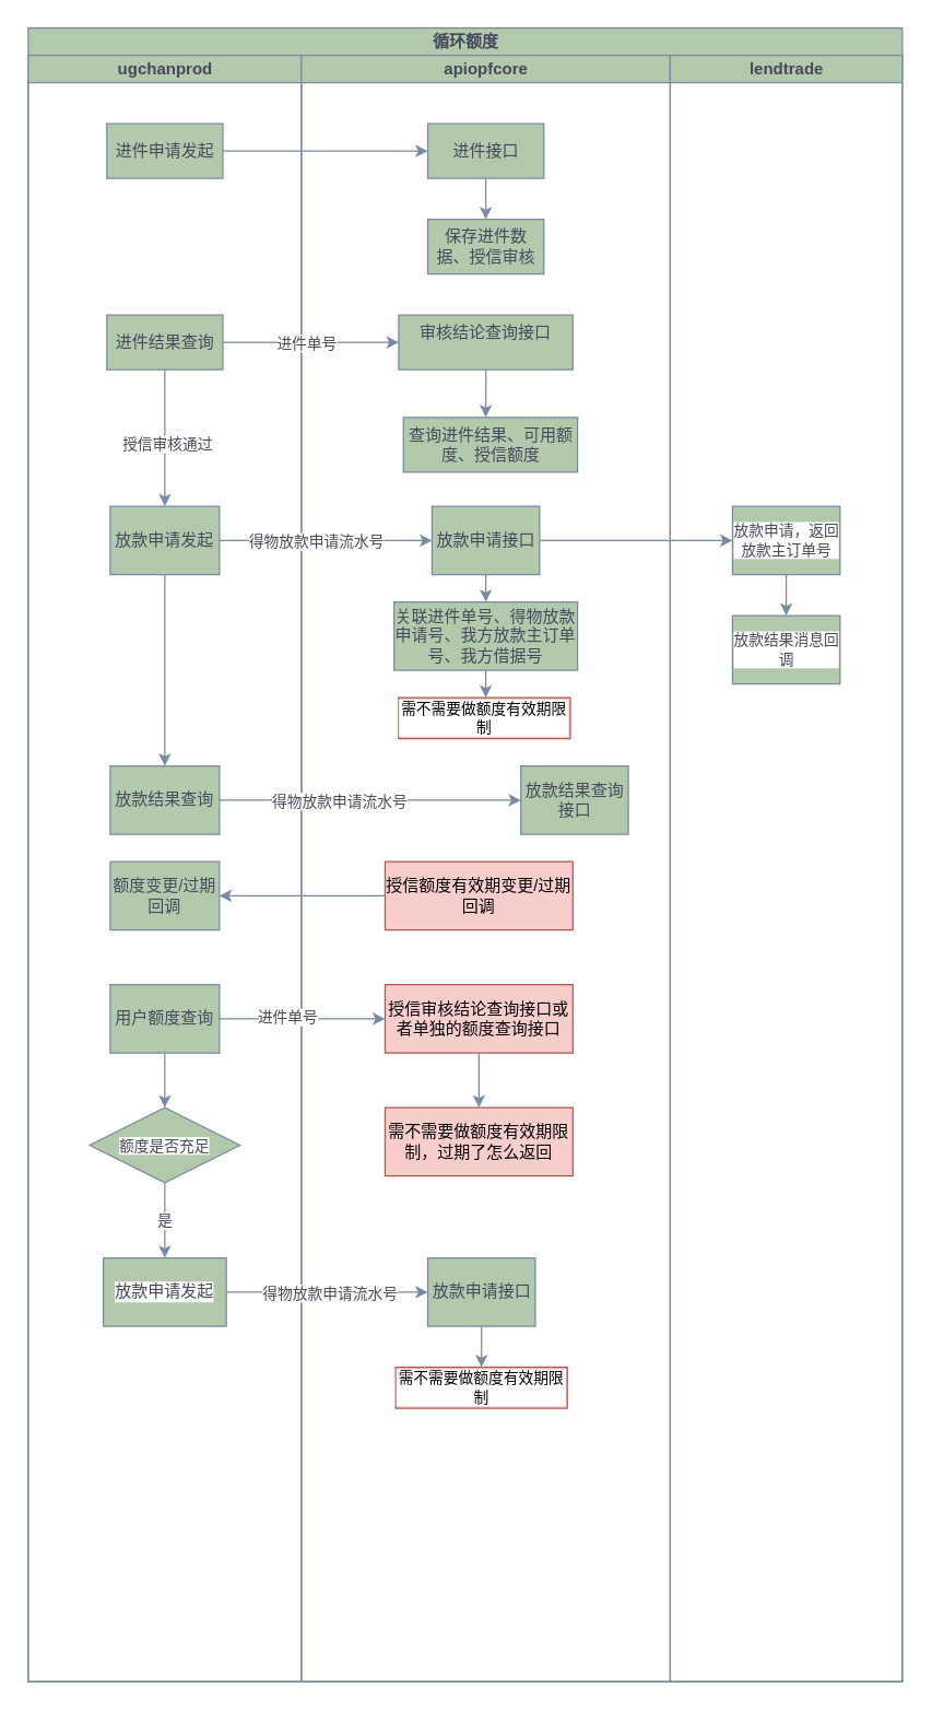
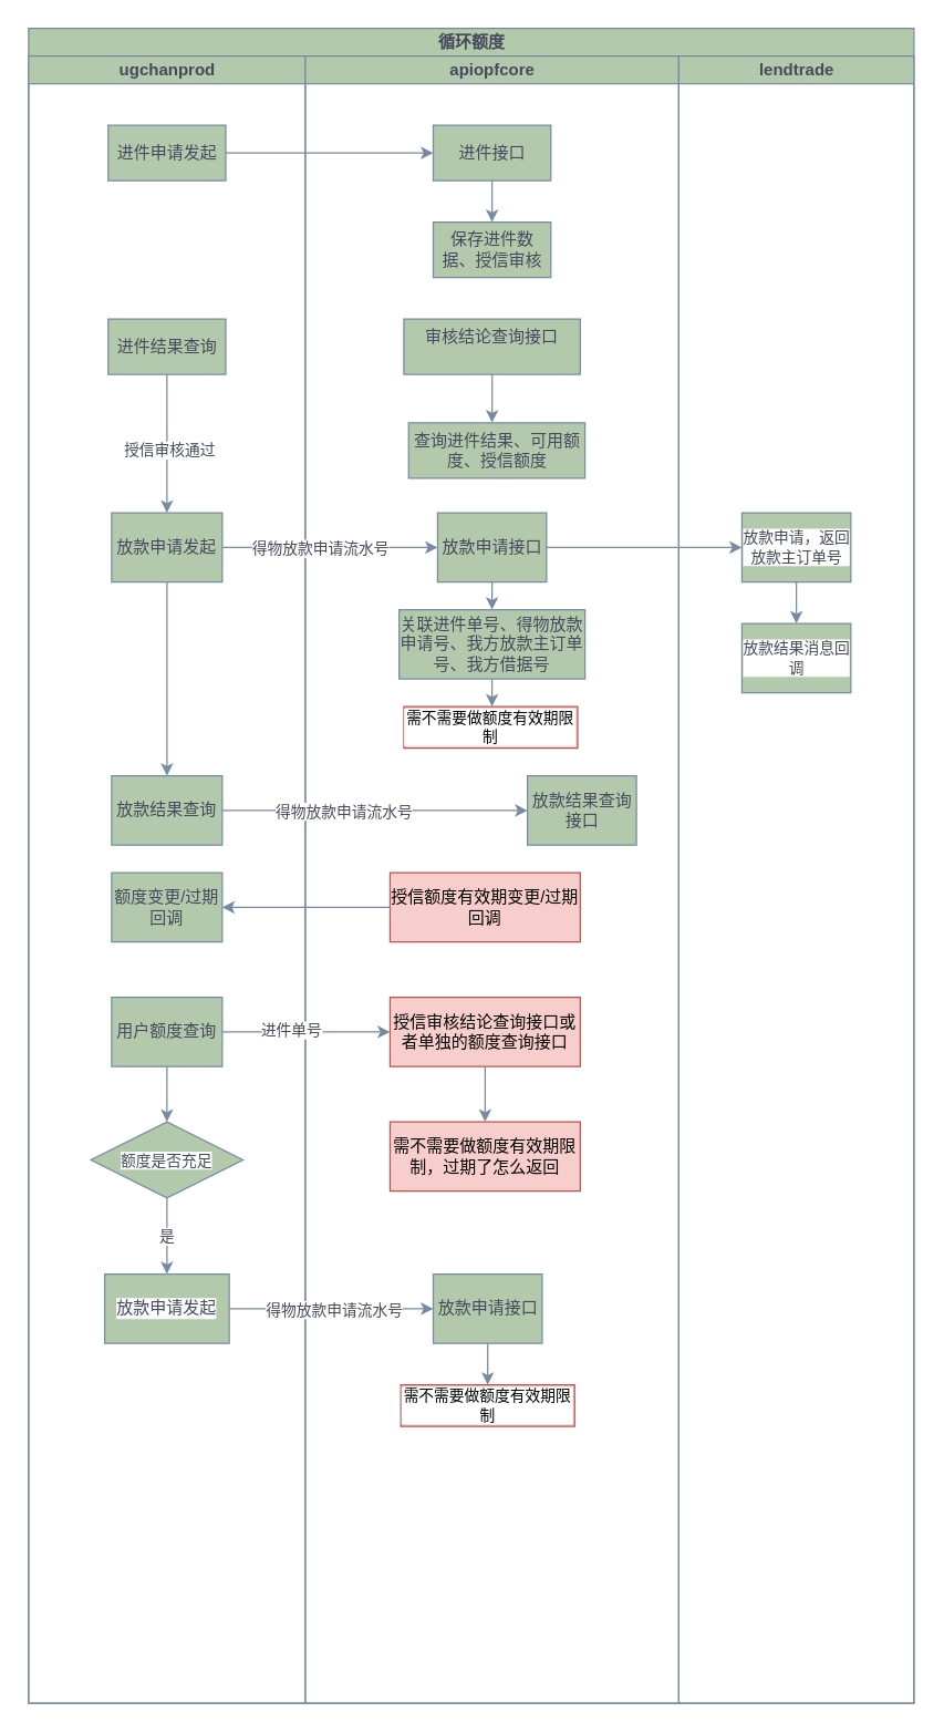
  <mxCell id="0" />
  <mxCell id="1" parent="0" />
  <mxCell id="2" value="循环额度" style="swimlane;childLayout=stackLayout;resizeParent=1;resizeParentMax=0;startSize=20;html=1;labelBackgroundColor=none;fillColor=#B2C9AB;strokeColor=#788AA3;fontColor=#46495D;" vertex="1" parent="1"><mxGeometry x="20" y="20" width="640" height="1210" as="geometry" /></mxCell>
  <mxCell id="3" value="ugchanprod" style="swimlane;startSize=20;html=1;labelBackgroundColor=none;fillColor=#B2C9AB;strokeColor=#788AA3;fontColor=#46495D;" vertex="1" parent="2"><mxGeometry y="20" width="200" height="1190" as="geometry" /></mxCell>
  <mxCell id="4" value="进件申请发起" style="rounded=0;whiteSpace=wrap;html=1;strokeColor=#788AA3;fontColor=#46495D;fillColor=#B2C9AB;" vertex="1" parent="3"><mxGeometry x="57.5" y="50" width="85" height="40" as="geometry" /></mxCell>
  <mxCell id="5" value="放款结果查询" style="whiteSpace=wrap;html=1;fillColor=#B2C9AB;strokeColor=#788AA3;fontColor=#46495D;rounded=0;" vertex="1" parent="3"><mxGeometry x="60" y="520" width="80" height="50" as="geometry" /></mxCell>
  <mxCell id="6" style="edgeStyle=orthogonalEdgeStyle;shape=connector;curved=0;rounded=1;orthogonalLoop=1;jettySize=auto;html=1;entryX=0.5;entryY=0;entryDx=0;entryDy=0;strokeColor=#788AA3;align=center;verticalAlign=middle;fontFamily=Helvetica;fontSize=11;fontColor=#46495D;labelBackgroundColor=default;endArrow=classic;fillColor=#B2C9AB;" edge="1" parent="3" source="7" target="10"><mxGeometry relative="1" as="geometry" /></mxCell>
  <mxCell id="7" value="用户额度查询" style="whiteSpace=wrap;html=1;fillColor=#B2C9AB;strokeColor=#788AA3;fontColor=#46495D;rounded=0;" vertex="1" parent="3"><mxGeometry x="60" y="680" width="80" height="50" as="geometry" /></mxCell>
  <mxCell id="8" value="额度变更/过期回调" style="whiteSpace=wrap;html=1;fillColor=#B2C9AB;strokeColor=#788AA3;fontColor=#46495D;rounded=0;" vertex="1" parent="3"><mxGeometry x="60" y="590" width="80" height="50" as="geometry" /></mxCell>
  <mxCell id="9" value="是" style="edgeStyle=orthogonalEdgeStyle;shape=connector;curved=0;rounded=1;orthogonalLoop=1;jettySize=auto;html=1;strokeColor=#788AA3;align=center;verticalAlign=middle;fontFamily=Helvetica;fontSize=11;fontColor=#46495D;labelBackgroundColor=default;endArrow=classic;fillColor=#B2C9AB;" edge="1" parent="3" source="10" target="11"><mxGeometry relative="1" as="geometry" /></mxCell>
  <mxCell id="10" value="额度是否充足" style="rhombus;whiteSpace=wrap;html=1;strokeColor=#788AA3;fontFamily=Helvetica;fontSize=11;fontColor=#46495D;labelBackgroundColor=default;fillColor=#B2C9AB;" vertex="1" parent="3"><mxGeometry x="45" y="770" width="110" height="55" as="geometry" /></mxCell>
  <mxCell id="11" value="&lt;span style=&quot;font-size: 12px; background-color: rgb(251, 251, 251);&quot;&gt;放款申请发起&lt;/span&gt;" style="whiteSpace=wrap;html=1;fontSize=11;fillColor=#B2C9AB;strokeColor=#788AA3;fontColor=#46495D;labelBackgroundColor=default;" vertex="1" parent="3"><mxGeometry x="55" y="880" width="90" height="50" as="geometry" /></mxCell>
  <mxCell id="12" value="apiopfcore" style="swimlane;startSize=20;html=1;labelBackgroundColor=none;fillColor=#B2C9AB;strokeColor=#788AA3;fontColor=#46495D;" vertex="1" parent="2"><mxGeometry x="200" y="20" width="270" height="1190" as="geometry" /></mxCell>
  <mxCell id="13" value="" style="edgeStyle=orthogonalEdgeStyle;rounded=0;orthogonalLoop=1;jettySize=auto;html=1;strokeColor=#788AA3;fontColor=#46495D;fillColor=#B2C9AB;" edge="1" parent="12" source="14" target="15"><mxGeometry relative="1" as="geometry" /></mxCell>
  <mxCell id="14" value="进件接口" style="rounded=0;whiteSpace=wrap;html=1;strokeColor=#788AA3;fontColor=#46495D;fillColor=#B2C9AB;" vertex="1" parent="12"><mxGeometry x="92.5" y="50" width="85" height="40" as="geometry" /></mxCell>
  <mxCell id="15" value="保存进件数据、授信审核" style="rounded=0;whiteSpace=wrap;html=1;strokeColor=#788AA3;fontColor=#46495D;fillColor=#B2C9AB;" vertex="1" parent="12"><mxGeometry x="92.5" y="120" width="85" height="40" as="geometry" /></mxCell>
  <mxCell id="16" value="进件结果查询" style="rounded=0;whiteSpace=wrap;html=1;strokeColor=#788AA3;fontColor=#46495D;fillColor=#B2C9AB;" vertex="1" parent="12"><mxGeometry x="-142.5" y="190" width="85" height="40" as="geometry" /></mxCell>
  <mxCell id="17" value="" style="edgeStyle=orthogonalEdgeStyle;shape=connector;curved=0;rounded=1;orthogonalLoop=1;jettySize=auto;html=1;strokeColor=#788AA3;align=center;verticalAlign=middle;fontFamily=Helvetica;fontSize=11;fontColor=#46495D;labelBackgroundColor=default;endArrow=classic;fillColor=#B2C9AB;entryX=0.473;entryY=-0.005;entryDx=0;entryDy=0;entryPerimeter=0;" edge="1" parent="12" source="18" target="26"><mxGeometry relative="1" as="geometry"><mxPoint x="135" y="250" as="targetPoint" /></mxGeometry></mxCell>
  <mxCell id="18" value="审核结论查询接口&lt;div&gt;&lt;br&gt;&lt;/div&gt;" style="rounded=0;whiteSpace=wrap;html=1;strokeColor=#788AA3;fontColor=#46495D;fillColor=#B2C9AB;" vertex="1" parent="12"><mxGeometry x="71.25" y="190" width="127.5" height="40" as="geometry" /></mxCell>
- <mxCell id="19" style="edgeStyle=orthogonalEdgeStyle;rounded=0;orthogonalLoop=1;jettySize=auto;html=1;entryX=0;entryY=0.5;entryDx=0;entryDy=0;strokeColor=#788AA3;fontColor=#46495D;fillColor=#B2C9AB;" edge="1" parent="12" source="16" target="18"><mxGeometry relative="1" as="geometry" /></mxCell>
- <mxCell id="20" value="进件单号" style="edgeLabel;html=1;align=center;verticalAlign=middle;resizable=0;points=[];strokeColor=#788AA3;fontColor=#46495D;fillColor=#B2C9AB;" vertex="1" connectable="0" parent="19"><mxGeometry x="-0.337" y="1" relative="1" as="geometry"><mxPoint x="18" y="1" as="offset" /></mxGeometry></mxCell>
  <mxCell id="21" style="edgeStyle=orthogonalEdgeStyle;shape=connector;curved=0;rounded=1;orthogonalLoop=1;jettySize=auto;html=1;strokeColor=#788AA3;align=center;verticalAlign=middle;fontFamily=Helvetica;fontSize=11;fontColor=#46495D;labelBackgroundColor=default;endArrow=classic;fillColor=#B2C9AB;" edge="1" parent="12" source="22" target="29"><mxGeometry relative="1" as="geometry" /></mxCell>
  <mxCell id="22" value="关联进件单号、得物放款申请号、我方放款主订单号、我方借据号" style="whiteSpace=wrap;html=1;fillColor=#B2C9AB;strokeColor=#788AA3;fontColor=#46495D;rounded=0;" vertex="1" parent="12"><mxGeometry x="67.83" y="400" width="134.37" height="50" as="geometry" /></mxCell>
  <mxCell id="23" value="放款结果查询接口" style="whiteSpace=wrap;html=1;fillColor=#B2C9AB;strokeColor=#788AA3;fontColor=#46495D;rounded=0;" vertex="1" parent="12"><mxGeometry x="160.63" y="520" width="78.75" height="50" as="geometry" /></mxCell>
  <mxCell id="24" value="" style="edgeStyle=orthogonalEdgeStyle;shape=connector;curved=0;rounded=1;orthogonalLoop=1;jettySize=auto;html=1;strokeColor=#788AA3;align=center;verticalAlign=middle;fontFamily=Helvetica;fontSize=11;fontColor=#46495D;labelBackgroundColor=default;endArrow=classic;fillColor=#B2C9AB;" edge="1" parent="12" source="25" target="27"><mxGeometry relative="1" as="geometry" /></mxCell>
  <mxCell id="25" value="授信审核结论查询接口或者单独的额度查询接口" style="whiteSpace=wrap;html=1;fillColor=#f8cecc;strokeColor=#b85450;rounded=0;" vertex="1" parent="12"><mxGeometry x="61.25" y="680" width="137.5" height="50" as="geometry" /></mxCell>
  <mxCell id="26" value="&lt;div&gt;查询进件结果、可用额度、授信额度&lt;br&gt;&lt;/div&gt;" style="rounded=0;whiteSpace=wrap;html=1;strokeColor=#788AA3;fontColor=#46495D;fillColor=#B2C9AB;" vertex="1" parent="12"><mxGeometry x="74.69" y="265" width="127.5" height="40" as="geometry" /></mxCell>
  <mxCell id="27" value="需不需要做额度有效期限制，过期了怎么返回" style="whiteSpace=wrap;html=1;fillColor=#f8cecc;strokeColor=#b85450;rounded=0;" vertex="1" parent="12"><mxGeometry x="61.25" y="770" width="137.5" height="50" as="geometry" /></mxCell>
  <mxCell id="28" value="授信额度有效期变更/过期回调" style="whiteSpace=wrap;html=1;fillColor=#f8cecc;strokeColor=#b85450;rounded=0;" vertex="1" parent="12"><mxGeometry x="61.25" y="590" width="137.5" height="50" as="geometry" /></mxCell>
  <mxCell id="29" value="需不需要做额度有效期限制" style="whiteSpace=wrap;html=1;fillColor=#f8cecc;strokeColor=#b85450;rounded=0;fontFamily=Helvetica;fontSize=11;labelBackgroundColor=default;" vertex="1" parent="12"><mxGeometry x="71.25" y="470" width="125.62" height="30" as="geometry" /></mxCell>
  <mxCell id="30" style="edgeStyle=orthogonalEdgeStyle;shape=connector;curved=0;rounded=1;orthogonalLoop=1;jettySize=auto;html=1;entryX=0.5;entryY=0;entryDx=0;entryDy=0;strokeColor=#788AA3;align=center;verticalAlign=middle;fontFamily=Helvetica;fontSize=11;fontColor=#46495D;labelBackgroundColor=default;endArrow=classic;fillColor=#B2C9AB;" edge="1" parent="12" source="31" target="32"><mxGeometry relative="1" as="geometry" /></mxCell>
  <mxCell id="31" value="放款申请接口" style="whiteSpace=wrap;html=1;fillColor=#B2C9AB;strokeColor=#788AA3;fontColor=#46495D;rounded=0;" vertex="1" parent="12"><mxGeometry x="92.5" y="880" width="78.75" height="50" as="geometry" /></mxCell>
  <mxCell id="32" value="需不需要做额度有效期限制" style="whiteSpace=wrap;html=1;fillColor=#f8cecc;strokeColor=#b85450;rounded=0;fontFamily=Helvetica;fontSize=11;labelBackgroundColor=default;" vertex="1" parent="12"><mxGeometry x="69.06" y="960" width="125.62" height="30" as="geometry" /></mxCell>
  <mxCell id="33" value="lendtrade" style="swimlane;startSize=20;html=1;labelBackgroundColor=none;fillColor=#B2C9AB;strokeColor=#788AA3;fontColor=#46495D;" vertex="1" parent="2"><mxGeometry x="470" y="20" width="170" height="1190" as="geometry" /></mxCell>
  <mxCell id="34" value="" style="edgeStyle=orthogonalEdgeStyle;shape=connector;curved=0;rounded=1;orthogonalLoop=1;jettySize=auto;html=1;strokeColor=#788AA3;align=center;verticalAlign=middle;fontFamily=Helvetica;fontSize=11;fontColor=#46495D;labelBackgroundColor=default;endArrow=classic;fillColor=#B2C9AB;" edge="1" parent="33" source="38" target="35"><mxGeometry relative="1" as="geometry" /></mxCell>
  <mxCell id="35" value="放款结果消息回调" style="whiteSpace=wrap;html=1;fillColor=#B2C9AB;strokeColor=#788AA3;fontColor=#46495D;rounded=0;fontFamily=Helvetica;fontSize=11;labelBackgroundColor=default;" vertex="1" parent="33"><mxGeometry x="45.63" y="410" width="78.75" height="50" as="geometry" /></mxCell>
  <mxCell id="36" value="放款申请发起" style="whiteSpace=wrap;html=1;fillColor=#B2C9AB;strokeColor=#788AA3;fontColor=#46495D;rounded=0;" vertex="1" parent="33"><mxGeometry x="-409.99" y="330" width="80" height="50" as="geometry" /></mxCell>
  <mxCell id="37" value="放款申请接口" style="whiteSpace=wrap;html=1;fillColor=#B2C9AB;strokeColor=#788AA3;fontColor=#46495D;rounded=0;" vertex="1" parent="33"><mxGeometry x="-174.36" y="330" width="78.75" height="50" as="geometry" /></mxCell>
  <mxCell id="38" value="放款申请，返回放款主订单号" style="whiteSpace=wrap;html=1;fillColor=#B2C9AB;strokeColor=#788AA3;fontColor=#46495D;rounded=0;fontFamily=Helvetica;fontSize=11;labelBackgroundColor=default;" vertex="1" parent="33"><mxGeometry x="45.63" y="330" width="78.75" height="50" as="geometry" /></mxCell>
  <mxCell id="39" style="edgeStyle=orthogonalEdgeStyle;shape=connector;curved=0;rounded=1;orthogonalLoop=1;jettySize=auto;html=1;strokeColor=#788AA3;align=center;verticalAlign=middle;fontFamily=Helvetica;fontSize=11;fontColor=#46495D;labelBackgroundColor=default;endArrow=classic;fillColor=#B2C9AB;" edge="1" parent="33" source="36" target="37"><mxGeometry relative="1" as="geometry" /></mxCell>
  <mxCell id="40" value="得物放款申请流水号" style="edgeLabel;html=1;align=center;verticalAlign=middle;resizable=0;points=[];strokeColor=#788AA3;fontFamily=Helvetica;fontSize=11;fontColor=#46495D;labelBackgroundColor=default;fillColor=#B2C9AB;" vertex="1" connectable="0" parent="39"><mxGeometry x="-0.319" y="1" relative="1" as="geometry"><mxPoint x="17" y="1" as="offset" /></mxGeometry></mxCell>
  <mxCell id="41" style="edgeStyle=orthogonalEdgeStyle;shape=connector;curved=0;rounded=1;orthogonalLoop=1;jettySize=auto;html=1;strokeColor=#788AA3;align=center;verticalAlign=middle;fontFamily=Helvetica;fontSize=11;fontColor=#46495D;labelBackgroundColor=default;endArrow=classic;fillColor=#B2C9AB;" edge="1" parent="33" source="37" target="38"><mxGeometry relative="1" as="geometry" /></mxCell>
  <mxCell id="42" style="edgeStyle=orthogonalEdgeStyle;rounded=0;orthogonalLoop=1;jettySize=auto;html=1;strokeColor=#788AA3;fontColor=#46495D;fillColor=#B2C9AB;" edge="1" parent="2" source="4" target="14"><mxGeometry relative="1" as="geometry" /></mxCell>
  <mxCell id="43" value="" style="edgeStyle=orthogonalEdgeStyle;rounded=1;orthogonalLoop=1;jettySize=auto;html=1;strokeColor=#788AA3;fontColor=#46495D;fillColor=#B2C9AB;curved=0;" edge="1" parent="2" source="16" target="36"><mxGeometry relative="1" as="geometry" /></mxCell>
  <mxCell id="44" value="授信审核通过" style="edgeLabel;html=1;align=center;verticalAlign=middle;resizable=0;points=[];strokeColor=#788AA3;fontColor=#46495D;fillColor=#B2C9AB;" vertex="1" connectable="0" parent="43"><mxGeometry x="0.072" y="1" relative="1" as="geometry"><mxPoint as="offset" /></mxGeometry></mxCell>
  <mxCell id="45" style="edgeStyle=orthogonalEdgeStyle;shape=connector;curved=0;rounded=1;orthogonalLoop=1;jettySize=auto;html=1;entryX=0;entryY=0.5;entryDx=0;entryDy=0;strokeColor=#788AA3;align=center;verticalAlign=middle;fontFamily=Helvetica;fontSize=11;fontColor=#46495D;labelBackgroundColor=default;endArrow=classic;fillColor=#B2C9AB;" edge="1" parent="2" source="5" target="23"><mxGeometry relative="1" as="geometry" /></mxCell>
  <mxCell id="46" value="得物放款申请流水号" style="edgeLabel;html=1;align=center;verticalAlign=middle;resizable=0;points=[];strokeColor=#788AA3;fontFamily=Helvetica;fontSize=11;fontColor=#46495D;labelBackgroundColor=default;fillColor=#B2C9AB;" vertex="1" connectable="0" parent="45"><mxGeometry x="-0.503" relative="1" as="geometry"><mxPoint x="32" as="offset" /></mxGeometry></mxCell>
  <mxCell id="47" value="" style="edgeStyle=orthogonalEdgeStyle;shape=connector;curved=0;rounded=1;orthogonalLoop=1;jettySize=auto;html=1;strokeColor=#788AA3;align=center;verticalAlign=middle;fontFamily=Helvetica;fontSize=11;fontColor=#46495D;labelBackgroundColor=default;endArrow=classic;fillColor=#B2C9AB;" edge="1" parent="2" source="36" target="5"><mxGeometry relative="1" as="geometry" /></mxCell>
  <mxCell id="48" value="" style="edgeStyle=orthogonalEdgeStyle;shape=connector;curved=0;rounded=1;orthogonalLoop=1;jettySize=auto;html=1;strokeColor=#788AA3;align=center;verticalAlign=middle;fontFamily=Helvetica;fontSize=11;fontColor=#46495D;labelBackgroundColor=default;endArrow=classic;fillColor=#B2C9AB;" edge="1" parent="2" source="37" target="22"><mxGeometry relative="1" as="geometry" /></mxCell>
  <mxCell id="49" style="edgeStyle=orthogonalEdgeStyle;shape=connector;curved=0;rounded=1;orthogonalLoop=1;jettySize=auto;html=1;entryX=0;entryY=0.5;entryDx=0;entryDy=0;strokeColor=#788AA3;align=center;verticalAlign=middle;fontFamily=Helvetica;fontSize=11;fontColor=#46495D;labelBackgroundColor=default;endArrow=classic;fillColor=#B2C9AB;" edge="1" parent="2" source="7" target="25"><mxGeometry relative="1" as="geometry" /></mxCell>
  <mxCell id="50" value="进件单号" style="edgeLabel;html=1;align=center;verticalAlign=middle;resizable=0;points=[];strokeColor=#788AA3;fontFamily=Helvetica;fontSize=11;fontColor=#46495D;labelBackgroundColor=default;fillColor=#B2C9AB;" vertex="1" connectable="0" parent="49"><mxGeometry x="-0.192" y="2" relative="1" as="geometry"><mxPoint as="offset" /></mxGeometry></mxCell>
  <mxCell id="51" style="edgeStyle=orthogonalEdgeStyle;shape=connector;curved=0;rounded=1;orthogonalLoop=1;jettySize=auto;html=1;entryX=1;entryY=0.5;entryDx=0;entryDy=0;strokeColor=#788AA3;align=center;verticalAlign=middle;fontFamily=Helvetica;fontSize=11;fontColor=#46495D;labelBackgroundColor=default;endArrow=classic;fillColor=#B2C9AB;" edge="1" parent="2" source="28" target="8"><mxGeometry relative="1" as="geometry" /></mxCell>
  <mxCell id="52" style="edgeStyle=orthogonalEdgeStyle;shape=connector;curved=0;rounded=1;orthogonalLoop=1;jettySize=auto;html=1;entryX=0;entryY=0.5;entryDx=0;entryDy=0;strokeColor=#788AA3;align=center;verticalAlign=middle;fontFamily=Helvetica;fontSize=11;fontColor=#46495D;labelBackgroundColor=default;endArrow=classic;fillColor=#B2C9AB;" edge="1" parent="2" source="11" target="31"><mxGeometry relative="1" as="geometry" /></mxCell>
  <mxCell id="53" value="得物放款申请流水号" style="edgeLabel;html=1;align=center;verticalAlign=middle;resizable=0;points=[];strokeColor=#788AA3;fontFamily=Helvetica;fontSize=11;fontColor=#46495D;labelBackgroundColor=default;fillColor=#B2C9AB;" vertex="1" connectable="0" parent="52"><mxGeometry x="-0.273" y="1" relative="1" as="geometry"><mxPoint x="21" y="1" as="offset" /></mxGeometry></mxCell>
